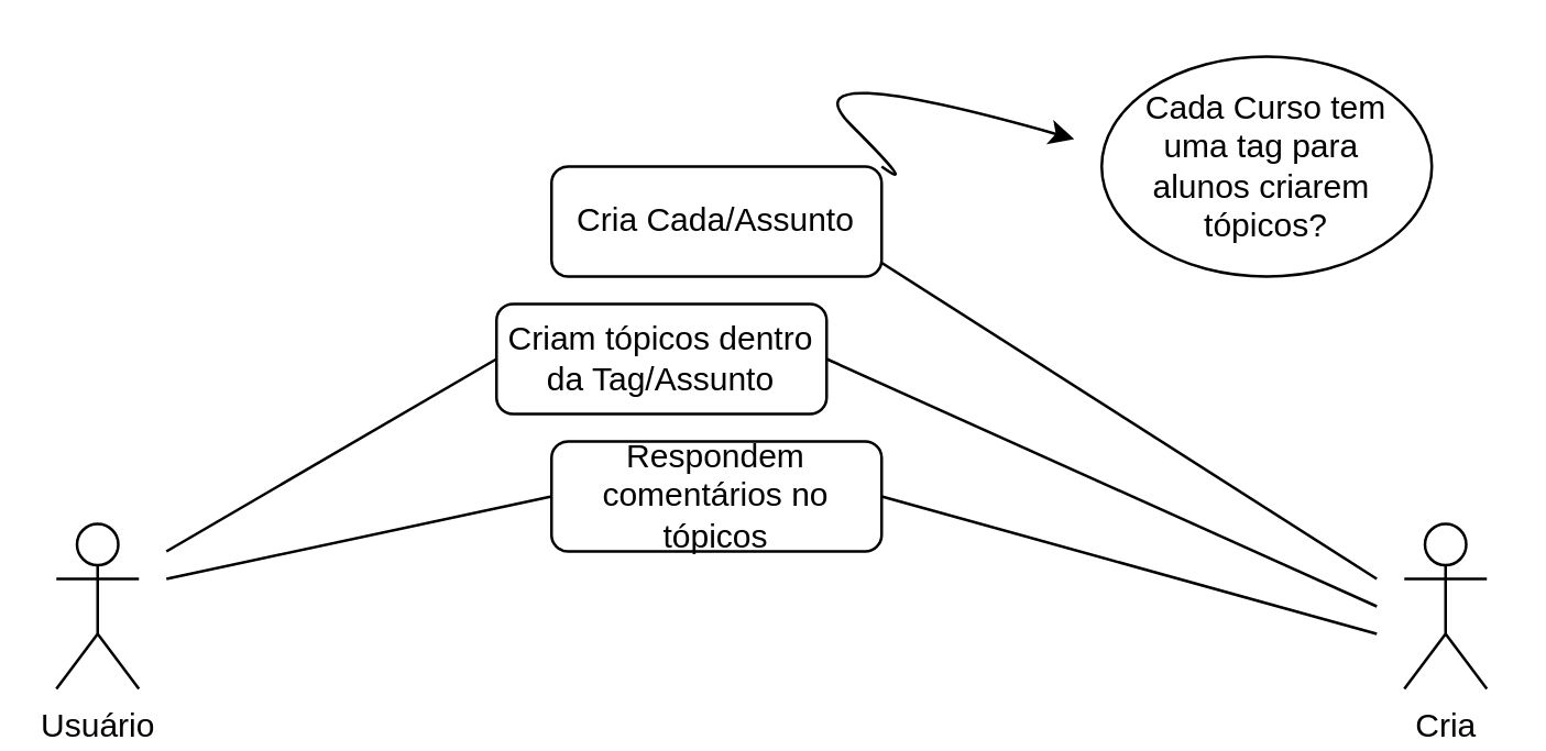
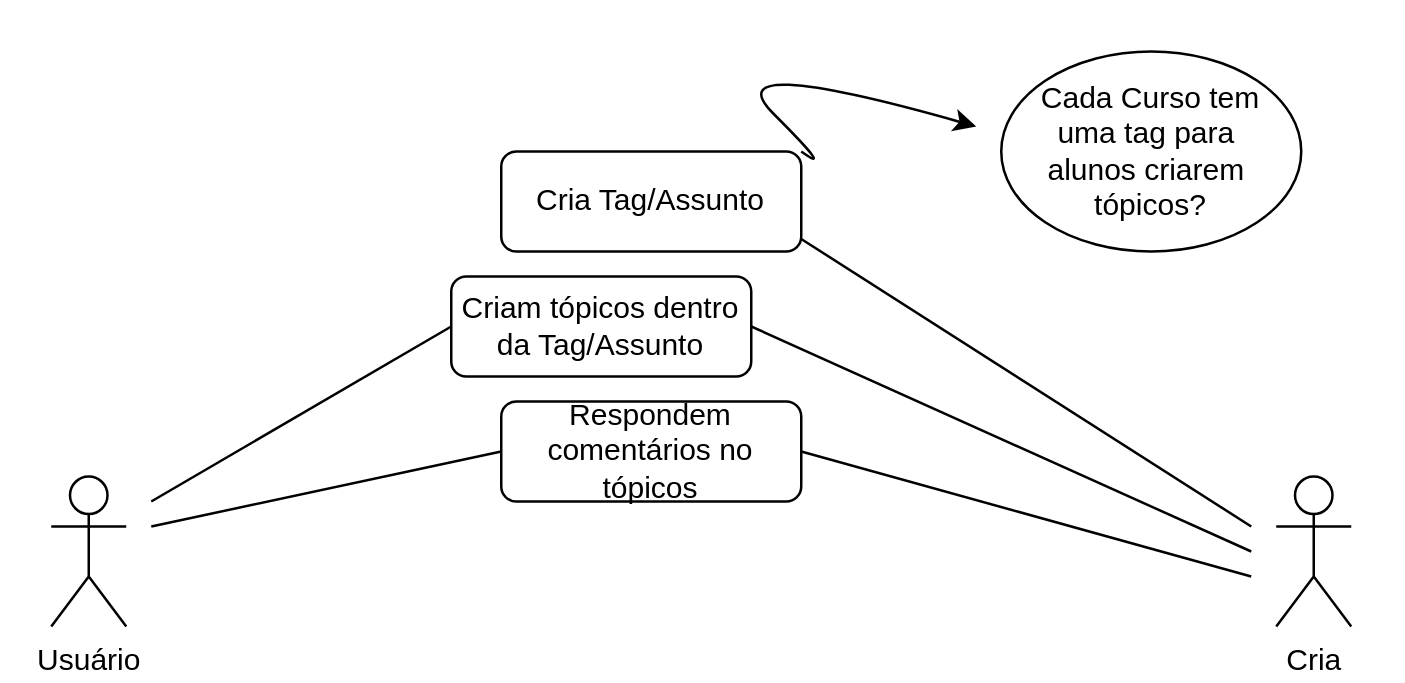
  <mxCell id="0" />
  <mxCell id="1" parent="0" />
  <mxCell id="2" value="Cria" style="shape=umlActor;verticalLabelPosition=bottom;verticalAlign=top;html=1;outlineConnect=0;" vertex="1" parent="1"><mxGeometry x="510" y="190" width="30" height="60" as="geometry" /></mxCell>
  <mxCell id="3" value="Usuário" style="shape=umlActor;verticalLabelPosition=bottom;verticalAlign=top;html=1;outlineConnect=0;" vertex="1" parent="1"><mxGeometry x="20" y="190" width="30" height="60" as="geometry" /></mxCell>
  <mxCell id="4" value="" style="endArrow=none;html=1;exitX=1;exitY=0.5;exitDx=0;exitDy=0;" edge="1" parent="1"><mxGeometry width="50" height="50" relative="1" as="geometry"><mxPoint x="320" y="95" as="sourcePoint" /><mxPoint x="500" y="210" as="targetPoint" /></mxGeometry></mxCell>
  <mxCell id="5" value="Criam tópicos dentro da Tag/Assunto" style="rounded=1;whiteSpace=wrap;html=1;" vertex="1" parent="1"><mxGeometry x="180" y="110" width="120" height="40" as="geometry" /></mxCell>
  <mxCell id="6" value="" style="endArrow=none;html=1;entryX=0;entryY=0.5;entryDx=0;entryDy=0;" edge="1" parent="1" target="5"><mxGeometry width="50" height="50" relative="1" as="geometry"><mxPoint x="60" y="200" as="sourcePoint" /><mxPoint x="100" y="150" as="targetPoint" /></mxGeometry></mxCell>
  <mxCell id="7" value="" style="endArrow=none;html=1;exitX=1;exitY=0.5;exitDx=0;exitDy=0;" edge="1" parent="1" source="5"><mxGeometry width="50" height="50" relative="1" as="geometry"><mxPoint x="310" y="185" as="sourcePoint" /><mxPoint x="500" y="220" as="targetPoint" /></mxGeometry></mxCell>
  <mxCell id="8" value="Respondem comentários no tópicos" style="rounded=1;whiteSpace=wrap;html=1;" vertex="1" parent="1"><mxGeometry x="200" y="160" width="120" height="40" as="geometry" /></mxCell>
  <mxCell id="9" value="" style="endArrow=none;html=1;exitX=0;exitY=0.5;exitDx=0;exitDy=0;" edge="1" parent="1" source="8"><mxGeometry width="50" height="50" relative="1" as="geometry"><mxPoint x="190" y="250" as="sourcePoint" /><mxPoint x="60" y="210" as="targetPoint" /><Array as="points" /></mxGeometry></mxCell>
  <mxCell id="10" value="" style="endArrow=none;html=1;entryX=1;entryY=0.5;entryDx=0;entryDy=0;" edge="1" parent="1" target="8"><mxGeometry width="50" height="50" relative="1" as="geometry"><mxPoint x="500" y="230" as="sourcePoint" /><mxPoint x="320" y="240" as="targetPoint" /><Array as="points" /></mxGeometry></mxCell>
- <mxCell id="11" value="Cria Cada/Assunto" style="rounded=1;whiteSpace=wrap;html=1;" vertex="1" parent="1"><mxGeometry x="200" y="60" width="120" height="40" as="geometry" /></mxCell>
+ <mxCell id="11" value="Cria Tag/Assunto" style="rounded=1;whiteSpace=wrap;html=1;" vertex="1" parent="1"><mxGeometry x="200" y="60" width="120" height="40" as="geometry" /></mxCell>
  <mxCell id="12" value="Cada Curso tem&lt;br&gt;uma tag para&amp;nbsp;&lt;br&gt;alunos criarem&amp;nbsp;&lt;br&gt;tópicos?" style="ellipse;whiteSpace=wrap;html=1;" vertex="1" parent="1"><mxGeometry x="400" y="20" width="120" height="80" as="geometry" /></mxCell>
  <mxCell id="13" value="" style="curved=1;endArrow=classic;html=1;exitX=1;exitY=0;exitDx=0;exitDy=0;" edge="1" parent="1" source="11"><mxGeometry width="50" height="50" relative="1" as="geometry"><mxPoint x="284" y="70" as="sourcePoint" /><mxPoint x="390" y="50" as="targetPoint" /><Array as="points"><mxPoint x="334" y="70" /><mxPoint x="284" y="20" /></Array></mxGeometry></mxCell>
